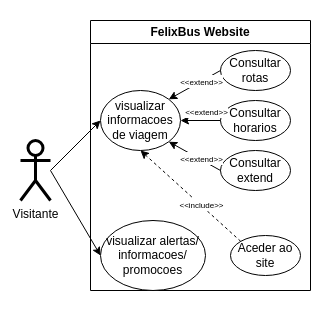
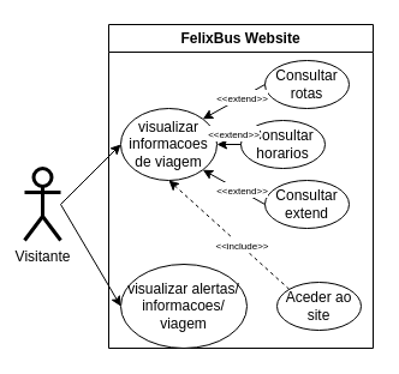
  <mxCell id="0" />
  <mxCell id="1" parent="0" />
  <mxCell id="2" value="FelixBus Website" style="swimlane;whiteSpace=wrap;html=1;" vertex="1" parent="1"><mxGeometry x="90" y="20" width="220" height="270" as="geometry" /></mxCell>
  <mxCell id="3" value="Aceder ao site" style="ellipse;whiteSpace=wrap;html=1;" vertex="1" parent="2"><mxGeometry x="140" y="215" width="70" height="40" as="geometry" /></mxCell>
  <mxCell id="4" value="Consultar rotas" style="ellipse;whiteSpace=wrap;html=1;" vertex="1" parent="2"><mxGeometry x="130" y="30" width="70" height="40" as="geometry" /></mxCell>
- <mxCell id="5" value="Consultar horarios" style="ellipse;whiteSpace=wrap;html=1;" vertex="1" parent="2"><mxGeometry x="130" y="80" width="70" height="40" as="geometry" /></mxCell>
+ <mxCell id="5" value="Consultar horarios" style="ellipse;whiteSpace=wrap;html=1;" vertex="1" parent="2"><mxGeometry x="110" y="80" width="70" height="40" as="geometry" /></mxCell>
  <mxCell id="6" value="Consultar extend" style="ellipse;whiteSpace=wrap;html=1;" vertex="1" parent="2"><mxGeometry x="130" y="130" width="70" height="40" as="geometry" /></mxCell>
- <mxCell id="7" value="visualizar alertas/&lt;div&gt;informacoes/&lt;/div&gt;&lt;div&gt;promocoes&lt;/div&gt;" style="ellipse;whiteSpace=wrap;html=1;" vertex="1" parent="2"><mxGeometry x="10" y="200" width="105" height="70" as="geometry" /></mxCell>
+ <mxCell id="7" value="visualizar alertas/&lt;div&gt;informacoes/&lt;/div&gt;&lt;div&gt;viagem&lt;/div&gt;" style="ellipse;whiteSpace=wrap;html=1;" vertex="1" parent="2"><mxGeometry x="10" y="200" width="105" height="70" as="geometry" /></mxCell>
  <mxCell id="8" value="visualizar informacoes de viagem" style="ellipse;whiteSpace=wrap;html=1;" vertex="1" parent="2"><mxGeometry x="10" y="70" width="80" height="60" as="geometry" /></mxCell>
  <mxCell id="9" value="" style="endArrow=classic;html=1;rounded=0;entryX=0;entryY=0.5;entryDx=0;entryDy=0;" edge="1" parent="2" target="7"><mxGeometry width="50" height="50" relative="1" as="geometry"><mxPoint x="-40" y="150" as="sourcePoint" /><mxPoint x="42.5" y="150" as="targetPoint" /></mxGeometry></mxCell>
  <mxCell id="10" value="" style="endArrow=classic;html=1;rounded=0;entryX=1;entryY=0;entryDx=0;entryDy=0;exitX=0;exitY=0.5;exitDx=0;exitDy=0;" edge="1" parent="2" source="4" target="8"><mxGeometry width="50" height="50" relative="1" as="geometry"><mxPoint x="160" y="140" as="sourcePoint" /><mxPoint x="180" y="60" as="targetPoint" /></mxGeometry></mxCell>
  <mxCell id="11" value="&lt;font style=&quot;font-size: 8px;&quot;&gt;&amp;lt;&amp;lt;extend&amp;gt;&amp;gt;&lt;/font&gt;" style="edgeLabel;html=1;align=center;verticalAlign=middle;resizable=0;points=[];" vertex="1" connectable="0" parent="10"><mxGeometry x="-0.258" relative="1" as="geometry"><mxPoint as="offset" /></mxGeometry></mxCell>
  <mxCell id="12" value="" style="endArrow=classic;html=1;rounded=0;entryX=1;entryY=0.5;entryDx=0;entryDy=0;exitX=0;exitY=0.5;exitDx=0;exitDy=0;" edge="1" parent="2" source="5" target="8"><mxGeometry width="50" height="50" relative="1" as="geometry"><mxPoint x="180" y="70" as="sourcePoint" /><mxPoint x="121" y="99" as="targetPoint" /></mxGeometry></mxCell>
  <mxCell id="13" value="&lt;font style=&quot;font-size: 8px;&quot;&gt;&amp;lt;&amp;lt;extend&amp;gt;&amp;gt;&lt;/font&gt;" style="edgeLabel;html=1;align=center;verticalAlign=middle;resizable=0;points=[];" vertex="1" connectable="0" parent="12"><mxGeometry x="-0.216" y="1" relative="1" as="geometry"><mxPoint x="1" y="-11" as="offset" /></mxGeometry></mxCell>
  <mxCell id="14" value="" style="endArrow=classic;html=1;rounded=0;entryX=1;entryY=1;entryDx=0;entryDy=0;exitX=0;exitY=0.5;exitDx=0;exitDy=0;" edge="1" parent="2" source="6" target="8"><mxGeometry width="50" height="50" relative="1" as="geometry"><mxPoint x="157" y="150" as="sourcePoint" /><mxPoint x="110" y="150" as="targetPoint" /></mxGeometry></mxCell>
  <mxCell id="15" value="&lt;font style=&quot;font-size: 8px;&quot;&gt;&amp;lt;&amp;lt;extend&amp;gt;&amp;gt;&lt;/font&gt;" style="edgeLabel;html=1;align=center;verticalAlign=middle;resizable=0;points=[];" vertex="1" connectable="0" parent="14"><mxGeometry x="-0.236" y="-1" relative="1" as="geometry"><mxPoint as="offset" /></mxGeometry></mxCell>
  <mxCell id="16" value="" style="endArrow=classic;html=1;rounded=0;dashed=1;entryX=0.5;entryY=1;entryDx=0;entryDy=0;exitX=0;exitY=0;exitDx=0;exitDy=0;" edge="1" parent="2" source="3" target="8"><mxGeometry width="50" height="50" relative="1" as="geometry"><mxPoint x="170" y="220" as="sourcePoint" /><mxPoint x="135" y="200" as="targetPoint" /></mxGeometry></mxCell>
  <mxCell id="17" value="&lt;font style=&quot;font-size: 8px;&quot;&gt;&amp;lt;&amp;lt;include&amp;gt;&amp;gt;&lt;/font&gt;" style="edgeLabel;html=1;align=center;verticalAlign=middle;resizable=0;points=[];" vertex="1" connectable="0" parent="16"><mxGeometry x="-0.185" y="-1" relative="1" as="geometry"><mxPoint as="offset" /></mxGeometry></mxCell>
  <mxCell id="18" value="Visitante" style="shape=umlActor;verticalLabelPosition=bottom;verticalAlign=top;html=1;outlineConnect=0;strokeWidth=3;" vertex="1" parent="1"><mxGeometry x="20" y="140" width="30" height="60" as="geometry" /></mxCell>
  <mxCell id="19" value="" style="endArrow=classic;html=1;rounded=0;entryX=0;entryY=0.5;entryDx=0;entryDy=0;" edge="1" parent="1" target="8"><mxGeometry width="50" height="50" relative="1" as="geometry"><mxPoint x="50" y="170" as="sourcePoint" /><mxPoint x="128" y="80" as="targetPoint" /></mxGeometry></mxCell>
